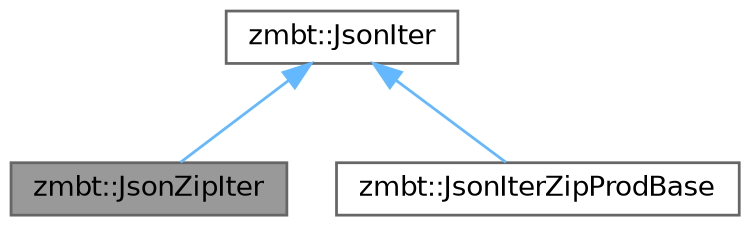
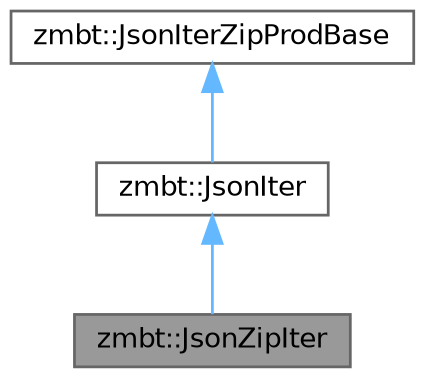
  digraph {
    fontname="DejaVu Sans"
    node [color=gray40 fillcolor=white fontname="DejaVu Sans" fontsize=10 shape=box style=filled]
    edge [color=steelblue1 dir=back fontname="DejaVu Sans" fontsize=10 labelfontname=Helvetica labelfontsize=10 style=solid]
    n1 [fillcolor=grey60 fontcolor=black height=0.2 label="zmbt::JsonZipIter" width=0.4]
    n2 [height=0.2 label="zmbt::JsonIterZipProdBase" width=0.4]
    n3 [height=0.2 label="zmbt::JsonIter" width=0.4]
    n3 -> n1
-   n3 -> n2
+   n2 -> n3
  }
